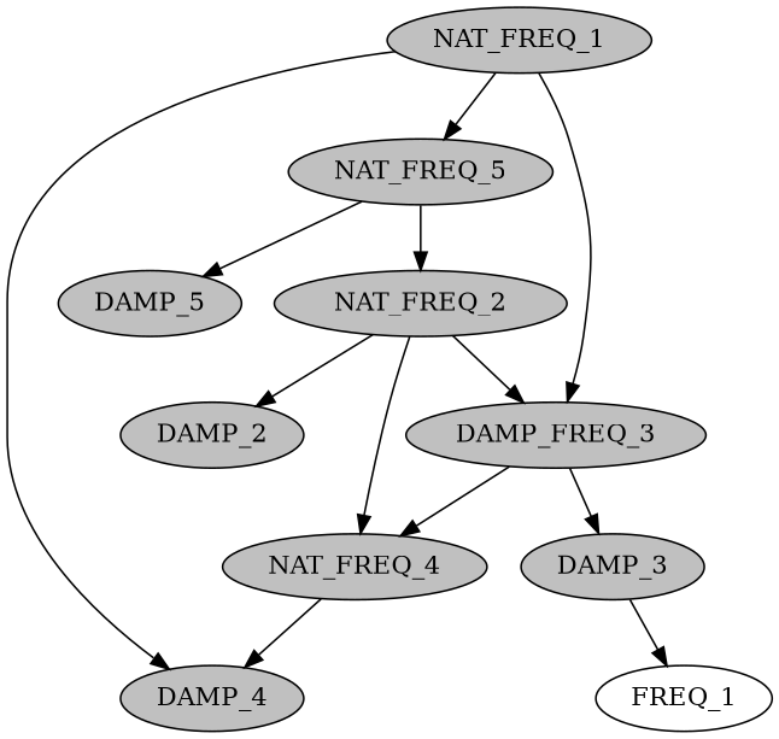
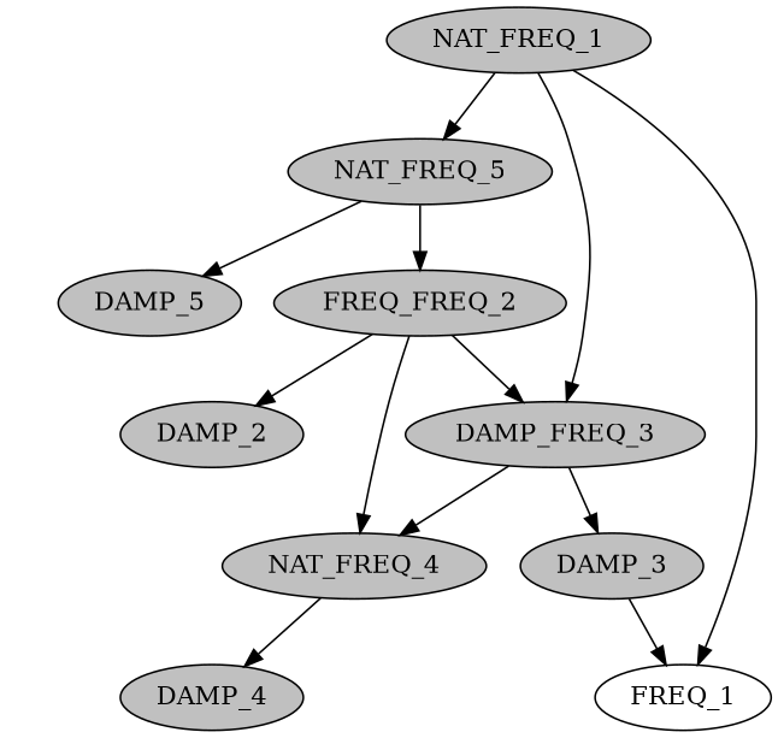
  strict digraph {
    node [fillcolor=gray style=filled]
    n1 [label=DAMP_FREQ_3]
    NAT_FREQ_1
    NAT_FREQ_5
    n4 [label=FREQ_1 fillcolor="" style=""]
    NAT_FREQ_4
    DAMP_3
    DAMP_4
    DAMP_5
-   NAT_FREQ_2
+   NAT_FREQ_2 [label=FREQ_FREQ_2]
    DAMP_2
    n1 -> NAT_FREQ_4
    n1 -> DAMP_3
    NAT_FREQ_1 -> n1
    NAT_FREQ_1 -> NAT_FREQ_5
-   NAT_FREQ_1 -> DAMP_4
+   NAT_FREQ_1 -> n4
    NAT_FREQ_5 -> DAMP_5
    NAT_FREQ_5 -> NAT_FREQ_2
    NAT_FREQ_4 -> DAMP_4
    DAMP_3 -> n4
    NAT_FREQ_2 -> n1
    NAT_FREQ_2 -> NAT_FREQ_4
    NAT_FREQ_2 -> DAMP_2
  }
